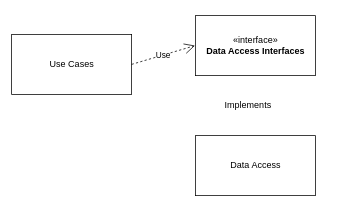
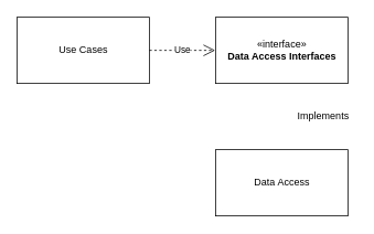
  <mxCell id="0" />
  <mxCell id="1" parent="0" />
- <mxCell id="2" value="Use Cases" style="html=1;" parent="1" vertex="1"><mxGeometry x="15" y="45" width="160" height="80" as="geometry" /></mxCell>
+ <mxCell id="2" value="Use Cases" style="html=1;" parent="1" vertex="1"><mxGeometry x="20" y="20" width="160" height="80" as="geometry" /></mxCell>
  <mxCell id="3" value="Data Access" style="html=1;" parent="1" vertex="1"><mxGeometry x="260" y="180" width="160" height="80" as="geometry" /></mxCell>
  <mxCell id="4" value="«interface»&lt;br&gt;&lt;b&gt;Data Access Interfaces&lt;/b&gt;" style="html=1;" parent="1" vertex="1"><mxGeometry x="260" y="20" width="160" height="80" as="geometry" /></mxCell>
  <mxCell id="5" value="Use" style="endArrow=open;endSize=12;dashed=1;html=1;exitX=1;exitY=0.5;exitDx=0;exitDy=0;" parent="1" source="2" edge="1"><mxGeometry width="160" relative="1" as="geometry"><mxPoint x="259" y="20" as="sourcePoint" /><mxPoint x="259.5" y="60" as="targetPoint" /></mxGeometry></mxCell>
- <mxCell id="6" value="Implements" style="text;html=1;align=center;verticalAlign=middle;resizable=0;points=[];autosize=1;" parent="1" vertex="1"><mxGeometry x="290" y="130" width="80" height="20" as="geometry" /></mxCell>
+ <mxCell id="6" value="Implements" style="text;html=1;align=center;verticalAlign=middle;resizable=0;points=[];autosize=1;" parent="1" vertex="1"><mxGeometry x="350" y="130" width="80" height="20" as="geometry" /></mxCell>
